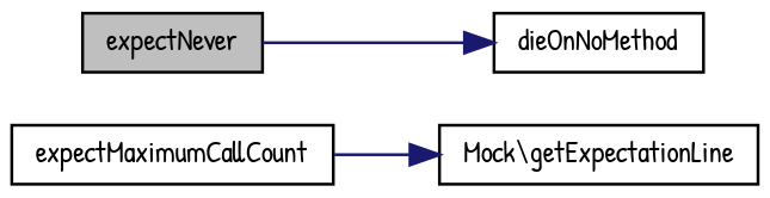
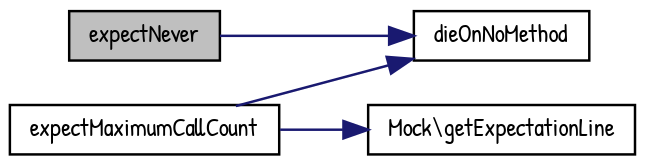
  digraph {
    fontname="Patrick Hand"
    rankdir=LR
    node [color=black fillcolor=white fontname="Patrick Hand" fontsize=10 shape=record style=filled]
    edge [color=midnightblue fontname="Patrick Hand" fontsize=10 labelfontname=Helvetica labelfontsize=10 style=solid]
    n1 [fillcolor=grey75 fontcolor=black height=0.2 label=expectNever width=0.4]
    n2 [height=0.2 label=dieOnNoMethod width=0.4]
    n3 [height=0.2 label=expectMaximumCallCount width=0.4]
    n4 [height=0.2 label="Mock\\getExpectationLine" width=0.4]
    n1 -> n2
+   n3 -> n2
    n3 -> n4
  }
